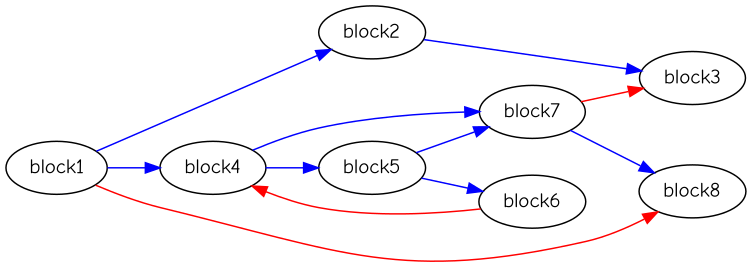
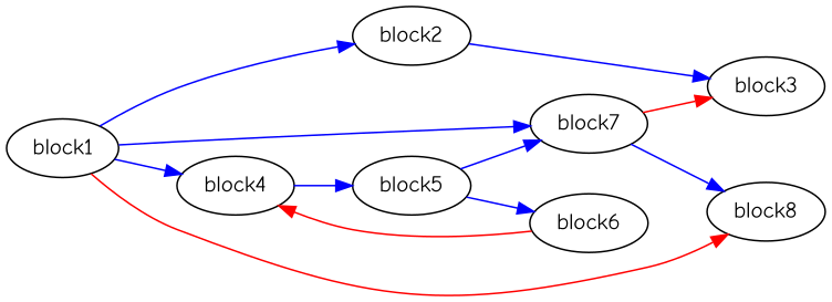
  digraph {
    fontname="Comic Neue"
    rankdir=LR
    splines=spline
    node [fontname="Comic Neue"]
    edge [color=blue fontname="Comic Neue" freq=1]
    block1
    block2
    block8
    block4
    block3
    block5
    block7
    block6
    block1 -> block2
    block1 -> block8 [color=red freq=0]
    block1 -> block4 [freq=29]
    block2 -> block3
    block4 -> block5 [freq=229]
-   block4 -> block7 [freq=3]
+   block1 -> block7 [freq=3]
    block5 -> block7 [freq=26]
    block5 -> block6 [freq=203]
    block7 -> block8
    block7 -> block3 [color=red freq=28]
    block6 -> block4 [color=red freq=203]
  }
